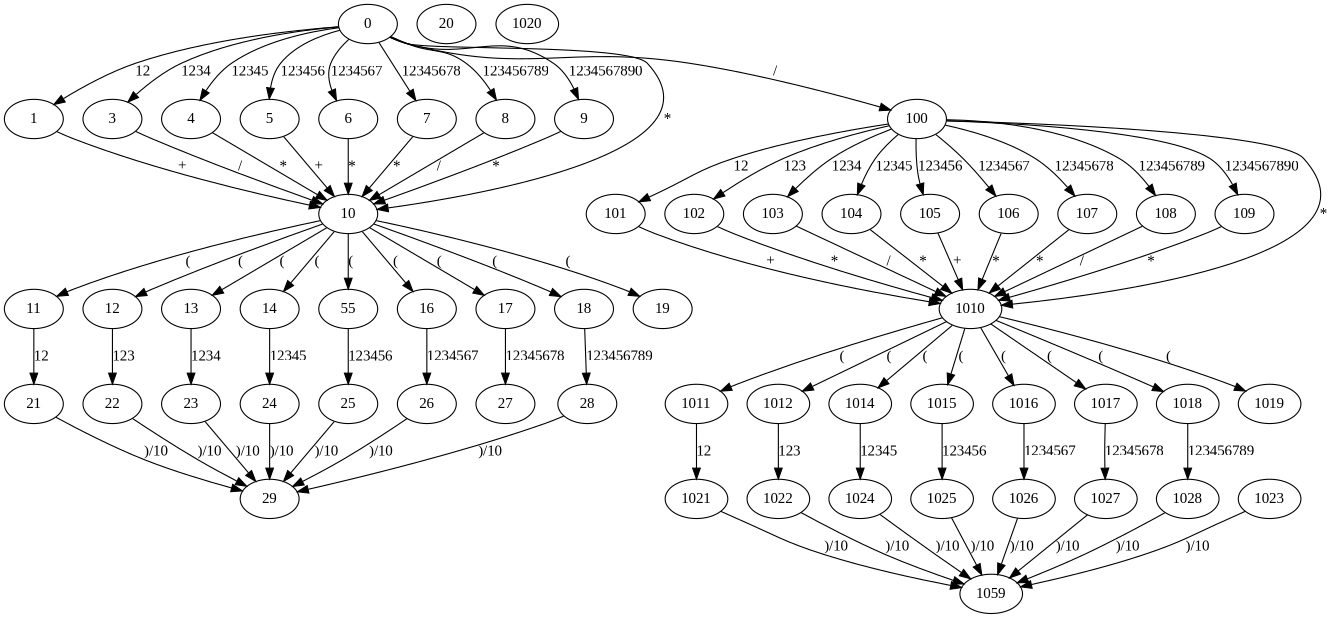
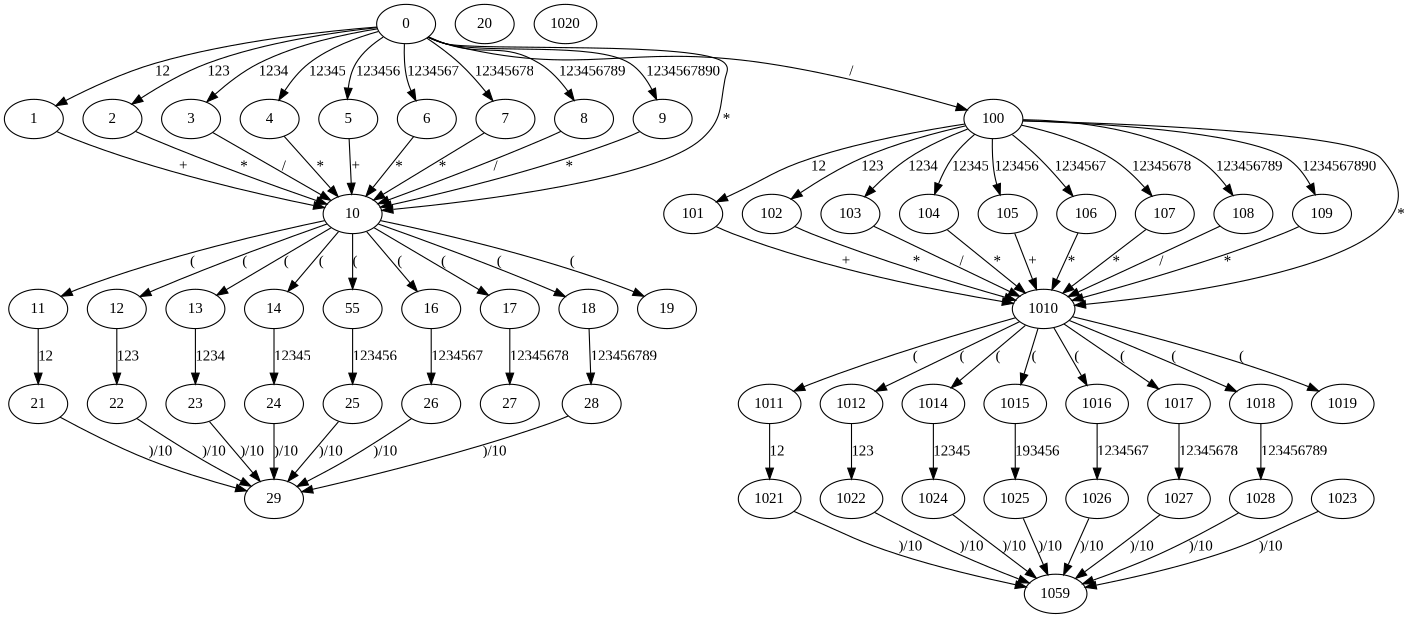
  digraph {
    fontname="Liberation Serif"
    node [fontname="Liberation Serif"]
    edge [fontname="Liberation Serif"]
    0
    1
+   2
    3
    4
    5
    6
    7
    8
    9
    10
    100
    11
    12
    13
    14
    n17 [label=55]
    16
    17
    18
    19
    101
    102
    103
    104
    105
    106
    107
    108
    109
    1010
    21
    22
    23
    24
    25
    26
    27
    28
    29
    20
    1011
    1012
    1014
    1015
    1016
    1017
    1018
    1019
    1021
    1022
    1024
    1025
    1026
    1027
    1028
    n57 [label=1059]
    1023
    1020
    0 -> 1 [label=12]
+   0 -> 2 [label=123]
    0 -> 3 [label=1234]
    0 -> 4 [label=12345]
    0 -> 5 [label=123456]
    0 -> 6 [label=1234567]
    0 -> 7 [label=12345678]
    0 -> 8 [label=123456789]
    0 -> 9 [label=1234567890]
    0 -> 10 [label="*"]
    0 -> 100 [label="/"]
    1 -> 10 [label="+"]
+   2 -> 10 [label="*"]
    3 -> 10 [label="/"]
    4 -> 10 [label="*"]
    5 -> 10 [label="+"]
    6 -> 10 [label="*"]
    7 -> 10 [label="*"]
    8 -> 10 [label="/"]
    9 -> 10 [label="*"]
    10 -> 11 [label="("]
    10 -> 12 [label="("]
    10 -> 13 [label="("]
    10 -> 14 [label="("]
    10 -> n17 [label="("]
    10 -> 16 [label="("]
    10 -> 17 [label="("]
    10 -> 18 [label="("]
    10 -> 19 [label="("]
    100 -> 101 [label=12]
    100 -> 102 [label=123]
    100 -> 103 [label=1234]
    100 -> 104 [label=12345]
    100 -> 105 [label=123456]
    100 -> 106 [label=1234567]
    100 -> 107 [label=12345678]
    100 -> 108 [label=123456789]
    100 -> 109 [label=1234567890]
    100 -> 1010 [label="*"]
    11 -> 21 [label=12]
    12 -> 22 [label=123]
    13 -> 23 [label=1234]
    14 -> 24 [label=12345]
    n17 -> 25 [label=123456]
    16 -> 26 [label=1234567]
    17 -> 27 [label=12345678]
    18 -> 28 [label=123456789]
    101 -> 1010 [label="+"]
    102 -> 1010 [label="*"]
    103 -> 1010 [label="/"]
    104 -> 1010 [label="*"]
    105 -> 1010 [label="+"]
    106 -> 1010 [label="*"]
    107 -> 1010 [label="*"]
    108 -> 1010 [label="/"]
    109 -> 1010 [label="*"]
    1010 -> 1011 [label="("]
    1010 -> 1012 [label="("]
    1010 -> 1014 [label="("]
    1010 -> 1015 [label="("]
    1010 -> 1016 [label="("]
    1010 -> 1017 [label="("]
    1010 -> 1018 [label="("]
    1010 -> 1019 [label="("]
    21 -> 29 [label=")/10"]
    22 -> 29 [label=")/10"]
    23 -> 29 [label=")/10"]
    24 -> 29 [label=")/10"]
    25 -> 29 [label=")/10"]
    26 -> 29 [label=")/10"]
    28 -> 29 [label=")/10"]
    1011 -> 1021 [label=12]
    1012 -> 1022 [label=123]
    1014 -> 1024 [label=12345]
-   1015 -> 1025 [label=123456]
+   1015 -> 1025 [label=193456]
    1016 -> 1026 [label=1234567]
    1017 -> 1027 [label=12345678]
    1018 -> 1028 [label=123456789]
    1021 -> n57 [label=")/10"]
    1022 -> n57 [label=")/10"]
    1024 -> n57 [label=")/10"]
    1025 -> n57 [label=")/10"]
    1026 -> n57 [label=")/10"]
    1027 -> n57 [label=")/10"]
    1028 -> n57 [label=")/10"]
    1023 -> n57 [label=")/10"]
  }
